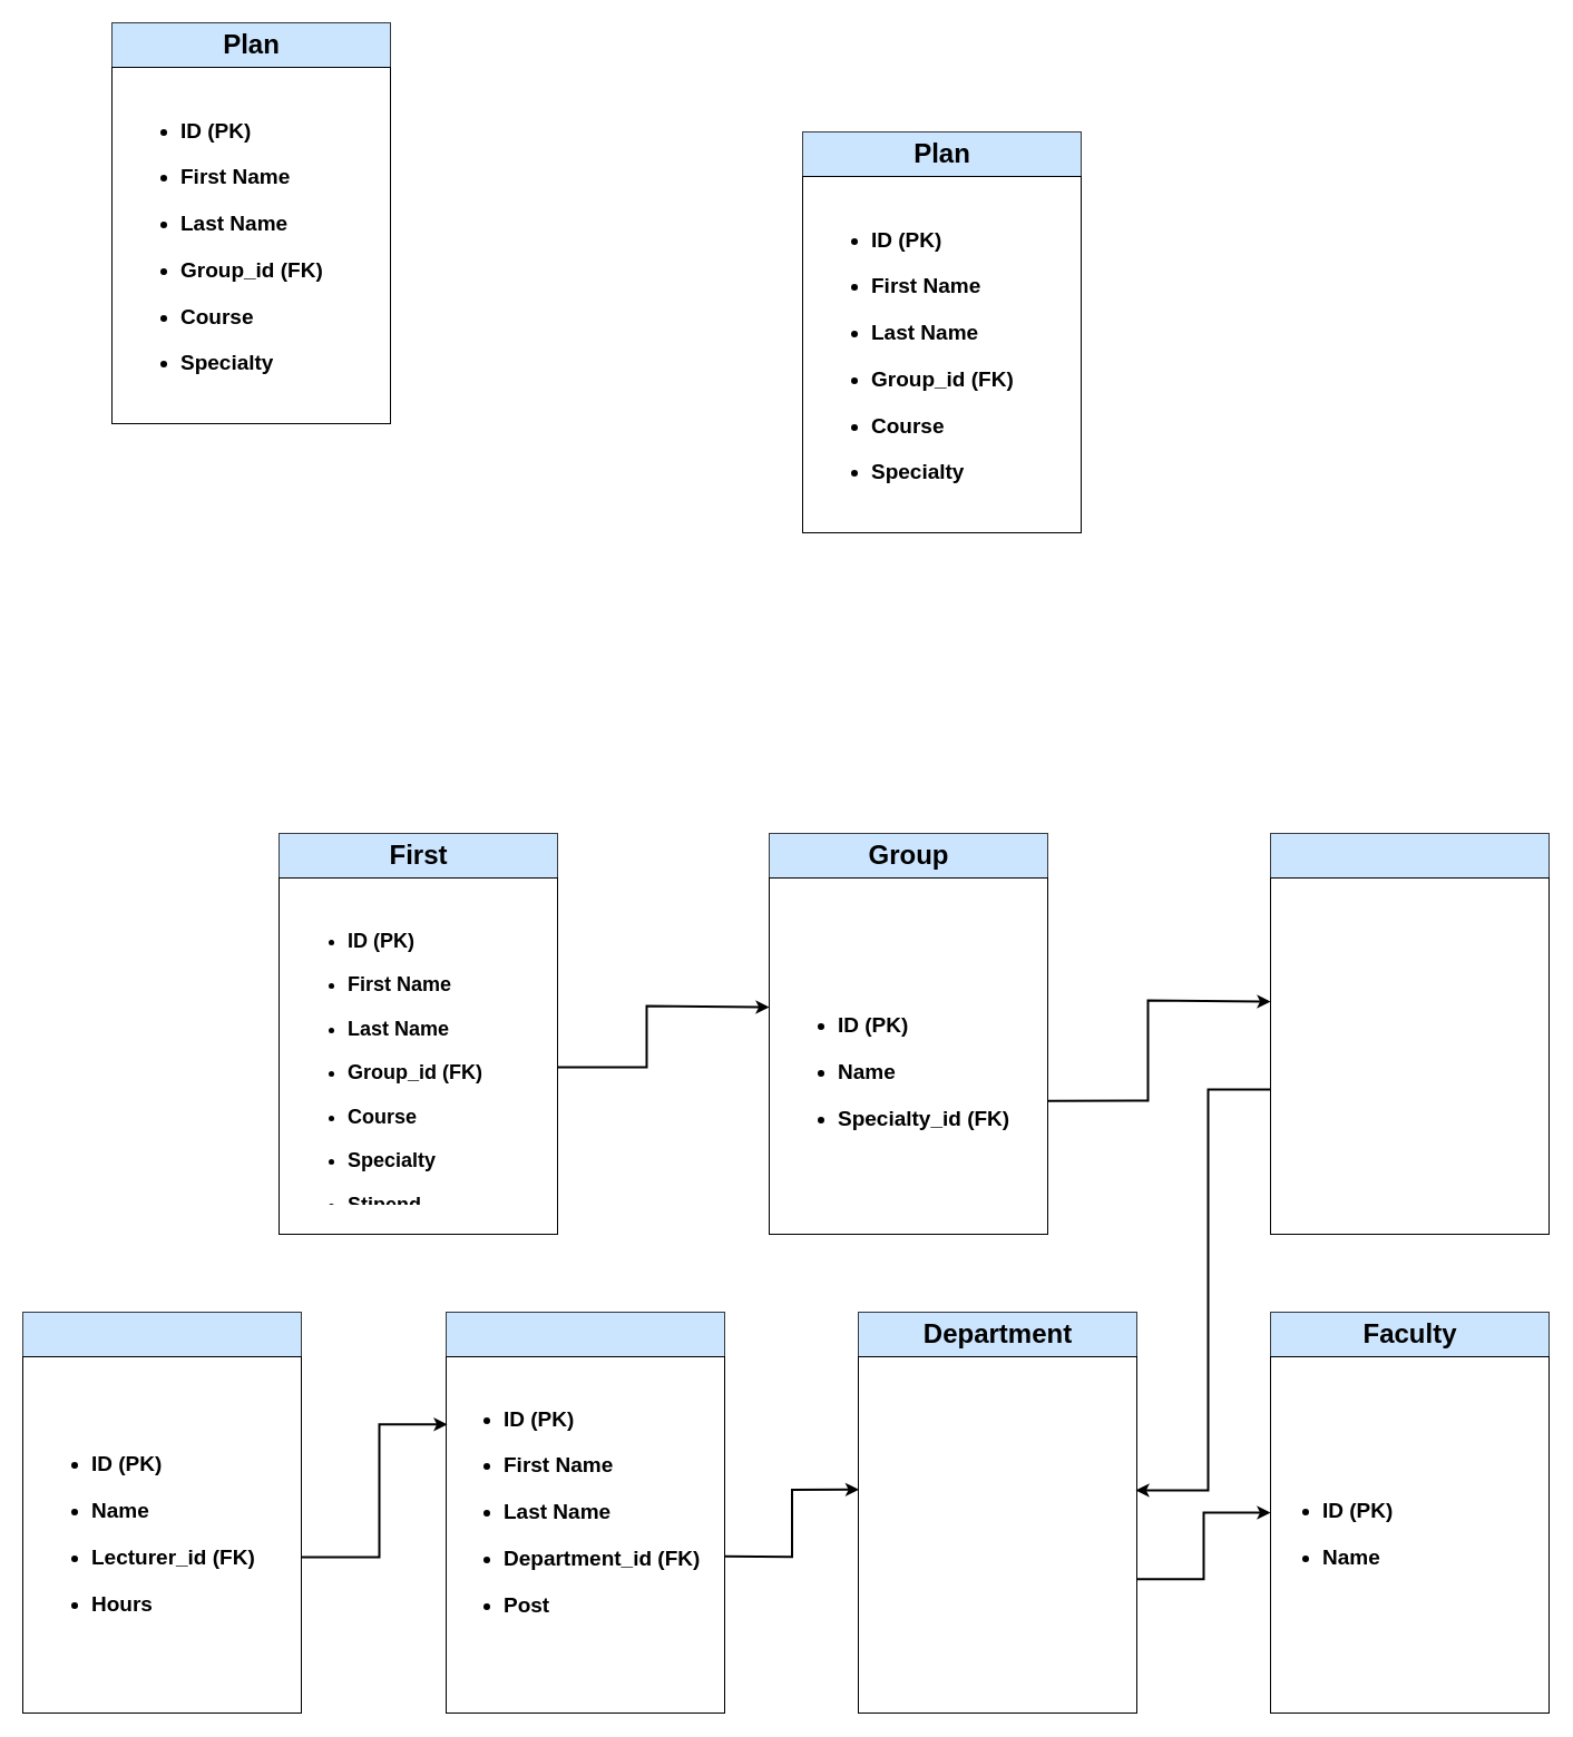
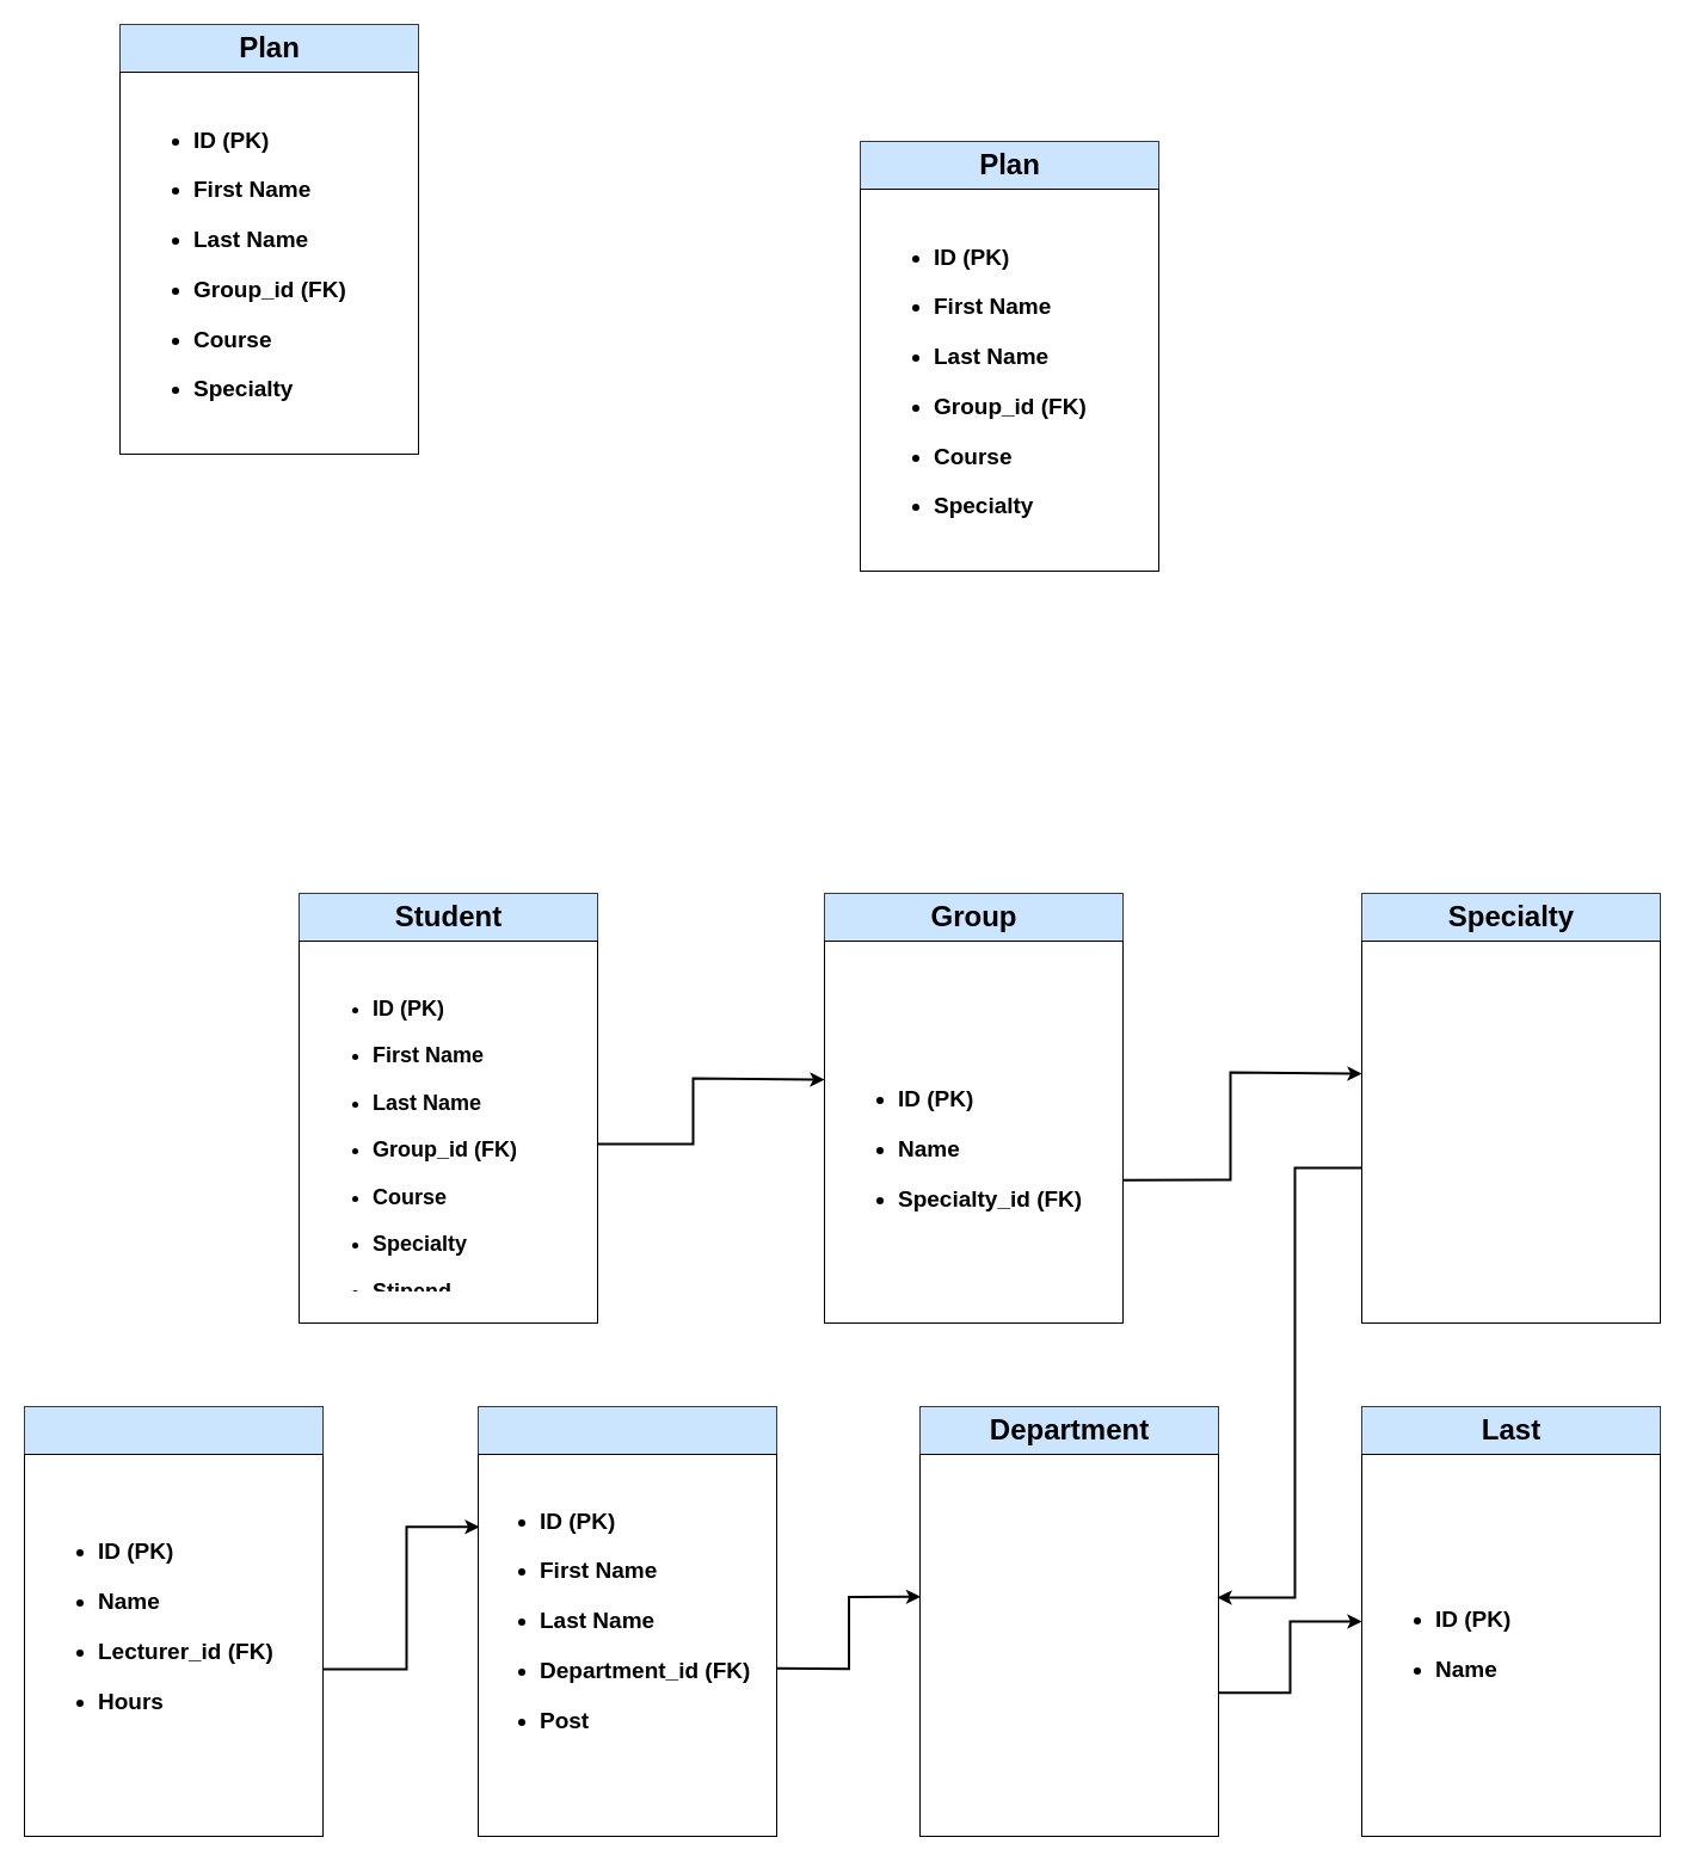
  <mxCell id="0" />
  <mxCell id="1" parent="0" />
  <mxCell id="2" value="" style="rounded=0;whiteSpace=wrap;html=1;fillColor=#cce5ff;strokeColor=#36393d;" parent="1" vertex="1"><mxGeometry x="250" y="748" width="250" height="360" as="geometry" /></mxCell>
- <mxCell id="3" value="First" style="text;strokeColor=none;fillColor=none;html=1;fontSize=24;fontStyle=1;verticalAlign=middle;align=center;" parent="1" vertex="1"><mxGeometry x="325" y="748" width="100" height="40" as="geometry" /></mxCell>
+ <mxCell id="3" value="Student" style="text;strokeColor=none;fillColor=none;html=1;fontSize=24;fontStyle=1;verticalAlign=middle;align=center;" parent="1" vertex="1"><mxGeometry x="325" y="748" width="100" height="40" as="geometry" /></mxCell>
  <mxCell id="4" value="" style="rounded=0;whiteSpace=wrap;html=1;" parent="1" vertex="1"><mxGeometry x="250" y="788" width="250" height="320" as="geometry" /></mxCell>
  <mxCell id="5" value="&lt;h1&gt;&lt;/h1&gt;&lt;h3&gt;&lt;/h3&gt;&lt;h5&gt;&lt;/h5&gt;&lt;h6&gt;&lt;/h6&gt;&lt;h3 style=&quot;line-height: 100% ; font-size: 13px&quot;&gt;&lt;/h3&gt;&lt;h1 style=&quot;font-size: 18px ; line-height: 90%&quot;&gt;&lt;/h1&gt;&lt;h3 style=&quot;font-size: 15px&quot;&gt;&lt;/h3&gt;&lt;h3 style=&quot;line-height: 120% ; font-size: 19px&quot;&gt;&lt;/h3&gt;&lt;h3&gt;&lt;/h3&gt;&lt;h4&gt;&lt;/h4&gt;&lt;h5&gt;&lt;/h5&gt;&lt;h3&gt;&lt;h2&gt;&lt;ul&gt;&lt;li&gt;ID (PK)&lt;/li&gt;&lt;/ul&gt;&lt;ul&gt;&lt;li&gt;First Name&lt;/li&gt;&lt;/ul&gt;&lt;ul&gt;&lt;li&gt;Last Name&lt;/li&gt;&lt;/ul&gt;&lt;ul&gt;&lt;li&gt;Group_id (FK)&lt;/li&gt;&lt;/ul&gt;&lt;ul&gt;&lt;li&gt;Course&lt;/li&gt;&lt;/ul&gt;&lt;ul&gt;&lt;li&gt;Specialty&lt;/li&gt;&lt;/ul&gt;&lt;ul&gt;&lt;li&gt;Stipend&lt;/li&gt;&lt;/ul&gt;&lt;/h2&gt;&lt;/h3&gt;" style="text;strokeColor=none;fillColor=none;html=1;whiteSpace=wrap;verticalAlign=middle;overflow=hidden;" parent="1" vertex="1"><mxGeometry x="270" y="813" width="210" height="270" as="geometry" /></mxCell>
  <mxCell id="6" value="" style="rounded=0;whiteSpace=wrap;html=1;fillColor=#cce5ff;strokeColor=#36393d;" parent="1" vertex="1"><mxGeometry x="770" y="1178" width="250" height="360" as="geometry" /></mxCell>
  <mxCell id="7" value="Department" style="text;strokeColor=none;fillColor=none;html=1;fontSize=24;fontStyle=1;verticalAlign=middle;align=center;" parent="1" vertex="1"><mxGeometry x="845" y="1178" width="100" height="40" as="geometry" /></mxCell>
  <mxCell id="8" value="" style="rounded=0;whiteSpace=wrap;html=1;" parent="1" vertex="1"><mxGeometry x="770" y="1218" width="250" height="320" as="geometry" /></mxCell>
  <mxCell id="9" value="" style="rounded=0;whiteSpace=wrap;html=1;fillColor=#cce5ff;strokeColor=#36393d;" parent="1" vertex="1"><mxGeometry x="400" y="1178" width="250" height="360" as="geometry" /></mxCell>
  <mxCell id="10" value="" style="rounded=0;whiteSpace=wrap;html=1;" parent="1" vertex="1"><mxGeometry x="400" y="1218" width="250" height="320" as="geometry" /></mxCell>
  <mxCell id="11" value="&lt;h1&gt;&lt;/h1&gt;&lt;h3&gt;&lt;/h3&gt;&lt;h5&gt;&lt;/h5&gt;&lt;h6&gt;&lt;/h6&gt;&lt;h3 style=&quot;line-height: 100% ; font-size: 13px&quot;&gt;&lt;/h3&gt;&lt;h1 style=&quot;font-size: 18px ; line-height: 90%&quot;&gt;&lt;/h1&gt;&lt;h3 style=&quot;font-size: 15px&quot;&gt;&lt;/h3&gt;&lt;h3 style=&quot;line-height: 120% ; font-size: 19px&quot;&gt;&lt;ul&gt;&lt;li&gt;ID (PK)&lt;/li&gt;&lt;/ul&gt;&lt;ul&gt;&lt;li&gt;First Name&lt;/li&gt;&lt;/ul&gt;&lt;ul&gt;&lt;li&gt;Last Name&lt;/li&gt;&lt;/ul&gt;&lt;ul&gt;&lt;li&gt;Department_id (FK)&lt;/li&gt;&lt;/ul&gt;&lt;ul&gt;&lt;li&gt;Post&lt;/li&gt;&lt;/ul&gt;&lt;/h3&gt;" style="text;strokeColor=none;fillColor=none;html=1;whiteSpace=wrap;verticalAlign=middle;overflow=hidden;" parent="1" vertex="1"><mxGeometry x="410" y="1223" width="230" height="270" as="geometry" /></mxCell>
  <mxCell id="12" value="" style="rounded=0;whiteSpace=wrap;html=1;fillColor=#cce5ff;strokeColor=#36393d;" parent="1" vertex="1"><mxGeometry x="1140" y="1178" width="250" height="360" as="geometry" /></mxCell>
- <mxCell id="13" value="Faculty" style="text;strokeColor=none;fillColor=none;html=1;fontSize=24;fontStyle=1;verticalAlign=middle;align=center;" parent="1" vertex="1"><mxGeometry x="1215" y="1178" width="100" height="40" as="geometry" /></mxCell>
+ <mxCell id="13" value="Last" style="text;strokeColor=none;fillColor=none;html=1;fontSize=24;fontStyle=1;verticalAlign=middle;align=center;" parent="1" vertex="1"><mxGeometry x="1215" y="1178" width="100" height="40" as="geometry" /></mxCell>
  <mxCell id="14" value="" style="rounded=0;whiteSpace=wrap;html=1;" parent="1" vertex="1"><mxGeometry x="1140" y="1218" width="250" height="320" as="geometry" /></mxCell>
- <mxCell id="15" value="&lt;h1&gt;&lt;/h1&gt;&lt;h3&gt;&lt;/h3&gt;&lt;h5&gt;&lt;/h5&gt;&lt;h6&gt;&lt;/h6&gt;&lt;h3 style=&quot;line-height: 100% ; font-size: 13px&quot;&gt;&lt;/h3&gt;&lt;h1 style=&quot;font-size: 18px ; line-height: 90%&quot;&gt;&lt;/h1&gt;&lt;h3 style=&quot;font-size: 15px&quot;&gt;&lt;/h3&gt;&lt;h3 style=&quot;line-height: 120% ; font-size: 19px&quot;&gt;&lt;ul&gt;&lt;li&gt;ID (PK)&lt;/li&gt;&lt;/ul&gt;&lt;ul&gt;&lt;li&gt;Name&lt;/li&gt;&lt;/ul&gt;&lt;/h3&gt;" style="text;strokeColor=none;fillColor=none;html=1;whiteSpace=wrap;verticalAlign=middle;overflow=hidden;" parent="1" vertex="1"><mxGeometry x="1145" y="1243" width="210" height="270" as="geometry" /></mxCell>
+ <mxCell id="15" value="&lt;h1&gt;&lt;/h1&gt;&lt;h3&gt;&lt;/h3&gt;&lt;h5&gt;&lt;/h5&gt;&lt;h6&gt;&lt;/h6&gt;&lt;h3 style=&quot;line-height: 100% ; font-size: 13px&quot;&gt;&lt;/h3&gt;&lt;h1 style=&quot;font-size: 18px ; line-height: 90%&quot;&gt;&lt;/h1&gt;&lt;h3 style=&quot;font-size: 15px&quot;&gt;&lt;/h3&gt;&lt;h3 style=&quot;line-height: 120% ; font-size: 19px&quot;&gt;&lt;ul&gt;&lt;li&gt;ID (PK)&lt;/li&gt;&lt;/ul&gt;&lt;ul&gt;&lt;li&gt;Name&lt;/li&gt;&lt;/ul&gt;&lt;/h3&gt;" style="text;strokeColor=none;fillColor=none;html=1;whiteSpace=wrap;verticalAlign=middle;overflow=hidden;" parent="1" vertex="1"><mxGeometry x="1160" y="1243" width="210" height="270" as="geometry" /></mxCell>
  <mxCell id="16" value="" style="rounded=0;whiteSpace=wrap;html=1;fillColor=#cce5ff;strokeColor=#36393d;" parent="1" vertex="1"><mxGeometry x="1140" y="748" width="250" height="360" as="geometry" /></mxCell>
+ <mxCell id="17" value="Specialty" style="text;strokeColor=none;fillColor=none;html=1;fontSize=24;fontStyle=1;verticalAlign=middle;align=center;" parent="1" vertex="1"><mxGeometry x="1215" y="748" width="100" height="40" as="geometry" /></mxCell>
  <mxCell id="18" value="" style="rounded=0;whiteSpace=wrap;html=1;" parent="1" vertex="1"><mxGeometry x="1140" y="788" width="250" height="320" as="geometry" /></mxCell>
  <mxCell id="19" value="" style="rounded=0;whiteSpace=wrap;html=1;fillColor=#cce5ff;strokeColor=#36393d;" parent="1" vertex="1"><mxGeometry x="20" y="1178" width="250" height="360" as="geometry" /></mxCell>
  <mxCell id="20" value="" style="rounded=0;whiteSpace=wrap;html=1;" parent="1" vertex="1"><mxGeometry x="20" y="1218" width="250" height="320" as="geometry" /></mxCell>
  <mxCell id="21" style="edgeStyle=orthogonalEdgeStyle;rounded=0;orthogonalLoop=1;jettySize=auto;html=1;entryX=0.004;entryY=0.19;entryDx=0;entryDy=0;entryPerimeter=0;strokeWidth=2;" parent="1" target="10" edge="1"><mxGeometry relative="1" as="geometry"><mxPoint x="270" y="1398" as="sourcePoint" /><Array as="points"><mxPoint x="340" y="1398" /><mxPoint x="340" y="1279" /></Array></mxGeometry></mxCell>
- <mxCell id="22" value="&lt;h1&gt;&lt;/h1&gt;&lt;h3&gt;&lt;/h3&gt;&lt;h5&gt;&lt;/h5&gt;&lt;h6&gt;&lt;/h6&gt;&lt;h3 style=&quot;line-height: 100% ; font-size: 13px&quot;&gt;&lt;/h3&gt;&lt;h1 style=&quot;font-size: 18px ; line-height: 90%&quot;&gt;&lt;/h1&gt;&lt;h3 style=&quot;font-size: 15px&quot;&gt;&lt;/h3&gt;&lt;h3 style=&quot;line-height: 120% ; font-size: 19px&quot;&gt;&lt;/h3&gt;&lt;h3 style=&quot;font-size: 19px&quot;&gt;&lt;ul&gt;&lt;li&gt;ID (PK)&lt;/li&gt;&lt;/ul&gt;&lt;ul&gt;&lt;li&gt;Name&lt;/li&gt;&lt;/ul&gt;&lt;ul&gt;&lt;li&gt;Lecturer_id (FK)&lt;/li&gt;&lt;/ul&gt;&lt;ul&gt;&lt;li&gt;Hours&lt;/li&gt;&lt;/ul&gt;&lt;/h3&gt;" style="text;strokeColor=none;fillColor=none;html=1;whiteSpace=wrap;verticalAlign=middle;overflow=hidden;" parent="1" vertex="1"><mxGeometry x="40" y="1243" width="210" height="270" as="geometry" /></mxCell>
+ <mxCell id="22" value="&lt;h1&gt;&lt;/h1&gt;&lt;h3&gt;&lt;/h3&gt;&lt;h5&gt;&lt;/h5&gt;&lt;h6&gt;&lt;/h6&gt;&lt;h3 style=&quot;line-height: 100% ; font-size: 13px&quot;&gt;&lt;/h3&gt;&lt;h1 style=&quot;font-size: 18px ; line-height: 90%&quot;&gt;&lt;/h1&gt;&lt;h3 style=&quot;font-size: 15px&quot;&gt;&lt;/h3&gt;&lt;h3 style=&quot;line-height: 120% ; font-size: 19px&quot;&gt;&lt;/h3&gt;&lt;h3 style=&quot;font-size: 19px&quot;&gt;&lt;ul&gt;&lt;li&gt;ID (PK)&lt;/li&gt;&lt;/ul&gt;&lt;ul&gt;&lt;li&gt;Name&lt;/li&gt;&lt;/ul&gt;&lt;ul&gt;&lt;li&gt;Lecturer_id (FK)&lt;/li&gt;&lt;/ul&gt;&lt;ul&gt;&lt;li&gt;Hours&lt;/li&gt;&lt;/ul&gt;&lt;/h3&gt;" style="text;strokeColor=none;fillColor=none;html=1;whiteSpace=wrap;verticalAlign=middle;overflow=hidden;" parent="1" vertex="1"><mxGeometry x="40" y="1228" width="210" height="270" as="geometry" /></mxCell>
  <mxCell id="23" style="edgeStyle=orthogonalEdgeStyle;rounded=0;orthogonalLoop=1;jettySize=auto;html=1;entryX=0.002;entryY=0.373;entryDx=0;entryDy=0;entryPerimeter=0;strokeWidth=2;" parent="1" target="8" edge="1"><mxGeometry relative="1" as="geometry"><mxPoint x="650" y="1397.2" as="sourcePoint" /><mxPoint x="792" y="1278" as="targetPoint" /></mxGeometry></mxCell>
  <mxCell id="24" style="edgeStyle=orthogonalEdgeStyle;rounded=0;orthogonalLoop=1;jettySize=auto;html=1;strokeWidth=2;" parent="1" target="14" edge="1"><mxGeometry relative="1" as="geometry"><mxPoint x="1020" y="1417.84" as="sourcePoint" /><mxPoint x="1120.5" y="1358" as="targetPoint" /><Array as="points"><mxPoint x="1080" y="1418" /><mxPoint x="1080" y="1358" /></Array></mxGeometry></mxCell>
  <mxCell id="25" value="" style="rounded=0;whiteSpace=wrap;html=1;fillColor=#cce5ff;strokeColor=#36393d;" parent="1" vertex="1"><mxGeometry x="690" y="748" width="250" height="360" as="geometry" /></mxCell>
  <mxCell id="26" value="Group" style="text;strokeColor=none;fillColor=none;html=1;fontSize=24;fontStyle=1;verticalAlign=middle;align=center;" parent="1" vertex="1"><mxGeometry x="765" y="748" width="100" height="40" as="geometry" /></mxCell>
  <mxCell id="27" value="" style="rounded=0;whiteSpace=wrap;html=1;" parent="1" vertex="1"><mxGeometry x="690" y="788" width="250" height="320" as="geometry" /></mxCell>
  <mxCell id="28" value="&lt;h1&gt;&lt;/h1&gt;&lt;h3&gt;&lt;/h3&gt;&lt;h5&gt;&lt;/h5&gt;&lt;h6&gt;&lt;/h6&gt;&lt;h3 style=&quot;line-height: 100% ; font-size: 13px&quot;&gt;&lt;/h3&gt;&lt;h1 style=&quot;font-size: 18px ; line-height: 90%&quot;&gt;&lt;/h1&gt;&lt;h3 style=&quot;font-size: 15px&quot;&gt;&lt;/h3&gt;&lt;h3 style=&quot;line-height: 120% ; font-size: 19px&quot;&gt;&lt;ul&gt;&lt;li&gt;ID (PK)&lt;/li&gt;&lt;/ul&gt;&lt;ul&gt;&lt;li&gt;Name&lt;/li&gt;&lt;/ul&gt;&lt;ul&gt;&lt;li&gt;Specialty_id (FK)&lt;/li&gt;&lt;/ul&gt;&lt;/h3&gt;" style="text;strokeColor=none;fillColor=none;html=1;whiteSpace=wrap;verticalAlign=middle;overflow=hidden;" parent="1" vertex="1"><mxGeometry x="710" y="828" width="210" height="270" as="geometry" /></mxCell>
  <mxCell id="29" value="" style="rounded=0;whiteSpace=wrap;html=1;fillColor=#cce5ff;strokeColor=#36393d;" parent="1" vertex="1"><mxGeometry x="100" y="20" width="250" height="360" as="geometry" /></mxCell>
  <mxCell id="30" value="Plan" style="text;strokeColor=none;fillColor=none;html=1;fontSize=24;fontStyle=1;verticalAlign=middle;align=center;" parent="1" vertex="1"><mxGeometry x="175" y="20" width="100" height="40" as="geometry" /></mxCell>
  <mxCell id="31" value="" style="rounded=0;whiteSpace=wrap;html=1;" parent="1" vertex="1"><mxGeometry x="100" y="60" width="250" height="320" as="geometry" /></mxCell>
  <mxCell id="32" value="&lt;h1&gt;&lt;/h1&gt;&lt;h3&gt;&lt;/h3&gt;&lt;h5&gt;&lt;/h5&gt;&lt;h6&gt;&lt;/h6&gt;&lt;h3 style=&quot;line-height: 100% ; font-size: 13px&quot;&gt;&lt;/h3&gt;&lt;h1 style=&quot;font-size: 18px ; line-height: 90%&quot;&gt;&lt;/h1&gt;&lt;h3 style=&quot;font-size: 15px&quot;&gt;&lt;/h3&gt;&lt;h3 style=&quot;line-height: 120% ; font-size: 19px&quot;&gt;&lt;ul&gt;&lt;li&gt;ID (PK)&lt;/li&gt;&lt;/ul&gt;&lt;ul&gt;&lt;li&gt;First Name&lt;/li&gt;&lt;/ul&gt;&lt;ul&gt;&lt;li&gt;Last Name&lt;/li&gt;&lt;/ul&gt;&lt;ul&gt;&lt;li&gt;Group_id (FK)&lt;/li&gt;&lt;/ul&gt;&lt;ul&gt;&lt;li&gt;Course&lt;/li&gt;&lt;/ul&gt;&lt;ul&gt;&lt;li&gt;Specialty&lt;/li&gt;&lt;/ul&gt;&lt;/h3&gt;" style="text;strokeColor=none;fillColor=none;html=1;whiteSpace=wrap;verticalAlign=middle;overflow=hidden;" parent="1" vertex="1"><mxGeometry x="120" y="85" width="210" height="270" as="geometry" /></mxCell>
  <mxCell id="33" value="" style="rounded=0;whiteSpace=wrap;html=1;fillColor=#cce5ff;strokeColor=#36393d;" parent="1" vertex="1"><mxGeometry x="720" y="118" width="250" height="360" as="geometry" /></mxCell>
  <mxCell id="34" value="Plan" style="text;strokeColor=none;fillColor=none;html=1;fontSize=24;fontStyle=1;verticalAlign=middle;align=center;" parent="1" vertex="1"><mxGeometry x="795" y="118" width="100" height="40" as="geometry" /></mxCell>
  <mxCell id="35" value="" style="rounded=0;whiteSpace=wrap;html=1;" parent="1" vertex="1"><mxGeometry x="720" y="158" width="250" height="320" as="geometry" /></mxCell>
  <mxCell id="36" value="&lt;h1&gt;&lt;/h1&gt;&lt;h3&gt;&lt;/h3&gt;&lt;h5&gt;&lt;/h5&gt;&lt;h6&gt;&lt;/h6&gt;&lt;h3 style=&quot;line-height: 100% ; font-size: 13px&quot;&gt;&lt;/h3&gt;&lt;h1 style=&quot;font-size: 18px ; line-height: 90%&quot;&gt;&lt;/h1&gt;&lt;h3 style=&quot;font-size: 15px&quot;&gt;&lt;/h3&gt;&lt;h3 style=&quot;line-height: 120% ; font-size: 19px&quot;&gt;&lt;ul&gt;&lt;li&gt;ID (PK)&lt;/li&gt;&lt;/ul&gt;&lt;ul&gt;&lt;li&gt;First Name&lt;/li&gt;&lt;/ul&gt;&lt;ul&gt;&lt;li&gt;Last Name&lt;/li&gt;&lt;/ul&gt;&lt;ul&gt;&lt;li&gt;Group_id (FK)&lt;/li&gt;&lt;/ul&gt;&lt;ul&gt;&lt;li&gt;Course&lt;/li&gt;&lt;/ul&gt;&lt;ul&gt;&lt;li&gt;Specialty&lt;/li&gt;&lt;/ul&gt;&lt;/h3&gt;" style="text;strokeColor=none;fillColor=none;html=1;whiteSpace=wrap;verticalAlign=middle;overflow=hidden;" parent="1" vertex="1"><mxGeometry x="740" y="183" width="210" height="270" as="geometry" /></mxCell>
  <mxCell id="37" style="edgeStyle=orthogonalEdgeStyle;rounded=0;orthogonalLoop=1;jettySize=auto;html=1;strokeWidth=2;" edge="1" parent="1" source="4"><mxGeometry relative="1" as="geometry"><mxPoint x="500" y="969" as="sourcePoint" /><Array as="points"><mxPoint x="580" y="958" /><mxPoint x="580" y="903" /><mxPoint x="690" y="903" /></Array><mxPoint x="690" y="904" as="targetPoint" /></mxGeometry></mxCell>
  <mxCell id="38" style="edgeStyle=orthogonalEdgeStyle;rounded=0;orthogonalLoop=1;jettySize=auto;html=1;strokeWidth=2;" edge="1" parent="1"><mxGeometry relative="1" as="geometry"><mxPoint x="1140" y="978" as="sourcePoint" /><Array as="points"><mxPoint x="1084" y="978" /><mxPoint x="1084" y="1338" /><mxPoint x="1019" y="1338" /></Array><mxPoint x="1019" y="1338" as="targetPoint" /></mxGeometry></mxCell>
  <mxCell id="39" style="edgeStyle=orthogonalEdgeStyle;rounded=0;orthogonalLoop=1;jettySize=auto;html=1;strokeWidth=2;exitX=1.001;exitY=0.626;exitDx=0;exitDy=0;exitPerimeter=0;" edge="1" parent="1" source="27"><mxGeometry relative="1" as="geometry"><mxPoint x="950" y="964" as="sourcePoint" /><Array as="points"><mxPoint x="942" y="988" /><mxPoint x="1030" y="988" /><mxPoint x="1030" y="898" /><mxPoint x="1140" y="898" /></Array><mxPoint x="1140" y="899" as="targetPoint" /></mxGeometry></mxCell>
